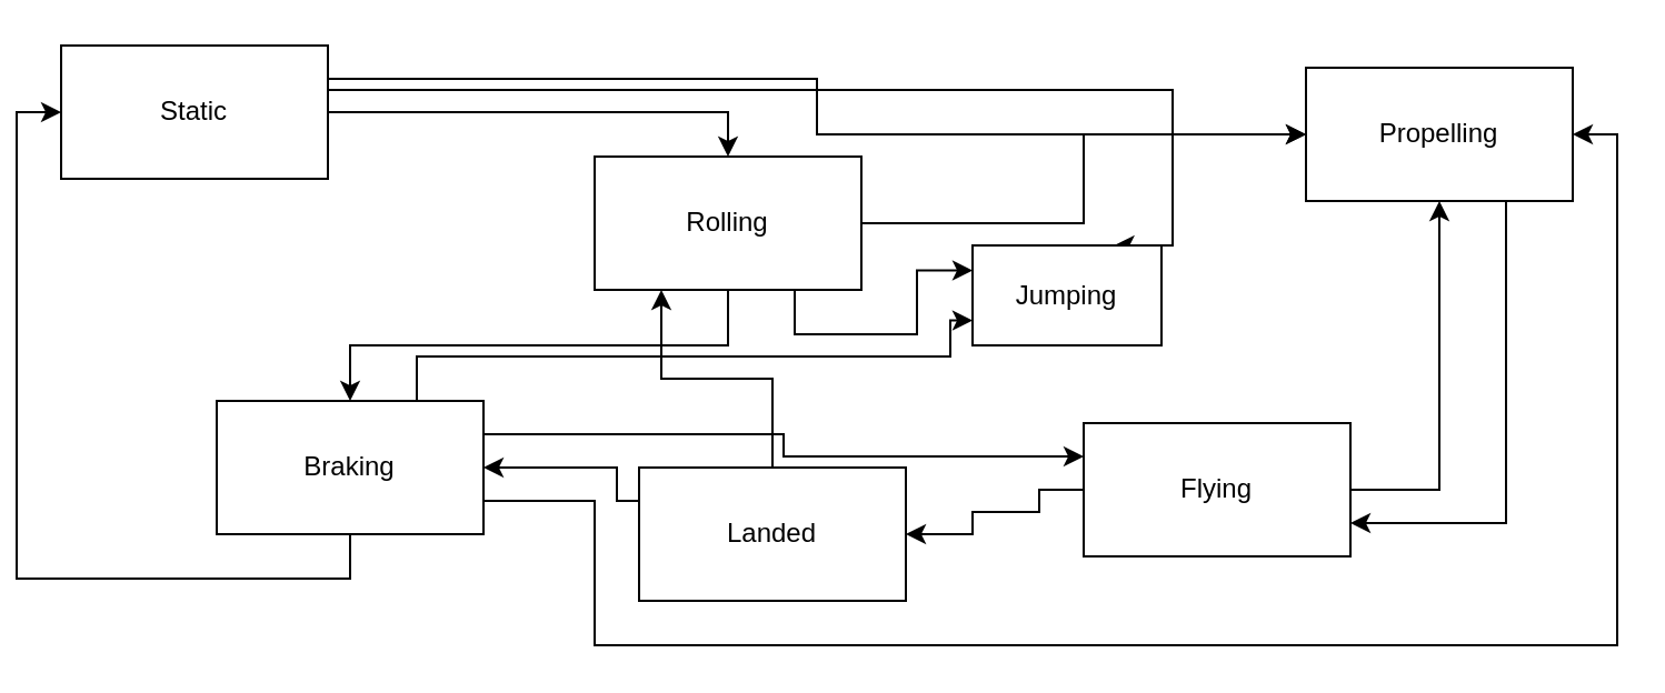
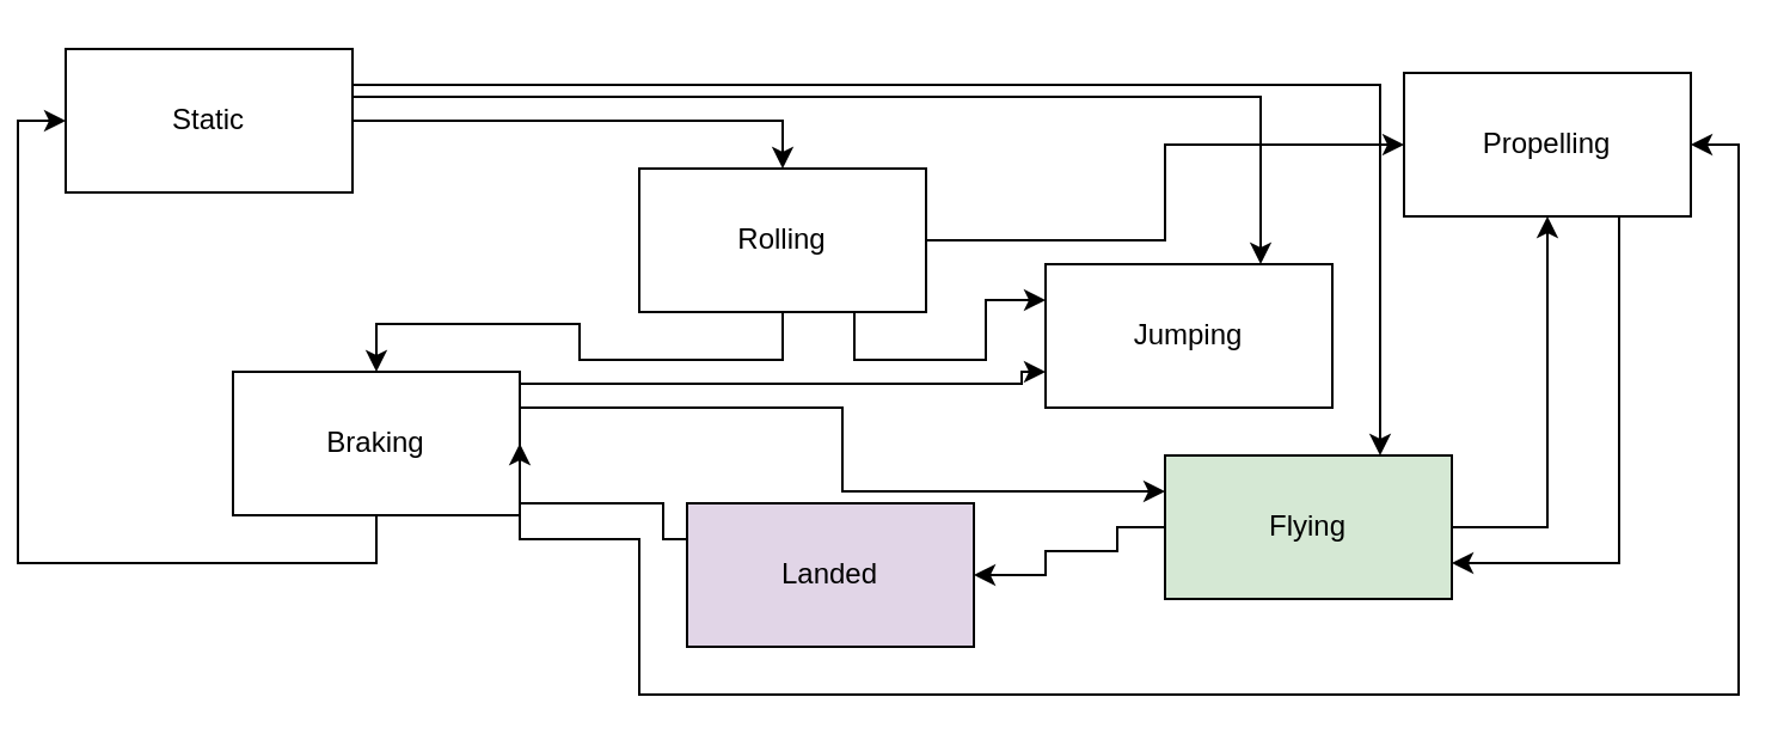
  <mxCell id="0" />
  <mxCell id="1" parent="0" />
  <mxCell id="2" style="edgeStyle=orthogonalEdgeStyle;rounded=0;orthogonalLoop=1;jettySize=auto;html=1;exitX=0.5;exitY=1;exitDx=0;exitDy=0;entryX=0.5;entryY=0;entryDx=0;entryDy=0;" edge="1" parent="1" source="5" target="12"><mxGeometry relative="1" as="geometry" /></mxCell>
  <mxCell id="3" style="edgeStyle=orthogonalEdgeStyle;rounded=0;orthogonalLoop=1;jettySize=auto;html=1;exitX=1;exitY=0.5;exitDx=0;exitDy=0;entryX=0;entryY=0.5;entryDx=0;entryDy=0;" edge="1" parent="1" source="5" target="7"><mxGeometry relative="1" as="geometry" /></mxCell>
  <mxCell id="4" style="edgeStyle=orthogonalEdgeStyle;rounded=0;orthogonalLoop=1;jettySize=auto;html=1;exitX=0.75;exitY=1;exitDx=0;exitDy=0;entryX=0;entryY=0.25;entryDx=0;entryDy=0;" edge="1" parent="1" source="5" target="23"><mxGeometry relative="1" as="geometry" /></mxCell>
  <mxCell id="5" value="Rolling" style="whiteSpace=wrap;html=1;" vertex="1" parent="1"><mxGeometry x="260" y="70" width="120" height="60" as="geometry" /></mxCell>
  <mxCell id="6" style="edgeStyle=orthogonalEdgeStyle;rounded=0;orthogonalLoop=1;jettySize=auto;html=1;exitX=0.75;exitY=1;exitDx=0;exitDy=0;entryX=1;entryY=0.75;entryDx=0;entryDy=0;" edge="1" parent="1" source="7" target="15"><mxGeometry relative="1" as="geometry" /></mxCell>
  <mxCell id="7" value="Propelling" style="whiteSpace=wrap;html=1;" vertex="1" parent="1"><mxGeometry x="580" y="30" width="120" height="60" as="geometry" /></mxCell>
  <mxCell id="8" style="edgeStyle=orthogonalEdgeStyle;rounded=0;orthogonalLoop=1;jettySize=auto;html=1;exitX=0.5;exitY=1;exitDx=0;exitDy=0;entryX=0;entryY=0.5;entryDx=0;entryDy=0;" edge="1" parent="1" source="12" target="19"><mxGeometry relative="1" as="geometry" /></mxCell>
  <mxCell id="9" style="edgeStyle=orthogonalEdgeStyle;rounded=0;orthogonalLoop=1;jettySize=auto;html=1;exitX=1;exitY=0.25;exitDx=0;exitDy=0;entryX=0;entryY=0.25;entryDx=0;entryDy=0;" edge="1" parent="1" source="12" target="15"><mxGeometry relative="1" as="geometry" /></mxCell>
  <mxCell id="10" style="edgeStyle=orthogonalEdgeStyle;rounded=0;orthogonalLoop=1;jettySize=auto;html=1;exitX=1;exitY=0.75;exitDx=0;exitDy=0;entryX=1;entryY=0.5;entryDx=0;entryDy=0;" edge="1" parent="1" source="12" target="7"><mxGeometry relative="1" as="geometry"><Array as="points"><mxPoint x="260" y="225" /><mxPoint x="260" y="290" /><mxPoint x="720" y="290" /><mxPoint x="720" y="60" /></Array></mxGeometry></mxCell>
  <mxCell id="11" style="edgeStyle=orthogonalEdgeStyle;rounded=0;orthogonalLoop=1;jettySize=auto;html=1;exitX=0.75;exitY=0;exitDx=0;exitDy=0;entryX=0;entryY=0.75;entryDx=0;entryDy=0;" edge="1" parent="1" source="12" target="23"><mxGeometry relative="1" as="geometry"><Array as="points"><mxPoint x="180" y="160" /><mxPoint x="420" y="160" /></Array></mxGeometry></mxCell>
- <mxCell id="12" value="Braking" style="whiteSpace=wrap;html=1;" vertex="1" parent="1"><mxGeometry x="90" y="180" width="120" height="60" as="geometry" /></mxCell>
+ <mxCell id="12" value="Braking" style="whiteSpace=wrap;html=1;" vertex="1" parent="1"><mxGeometry x="90" y="155" width="120" height="60" as="geometry" /></mxCell>
  <mxCell id="13" style="edgeStyle=orthogonalEdgeStyle;rounded=0;orthogonalLoop=1;jettySize=auto;html=1;exitX=1;exitY=0.5;exitDx=0;exitDy=0;entryX=0.5;entryY=1;entryDx=0;entryDy=0;" edge="1" parent="1" source="15" target="7"><mxGeometry relative="1" as="geometry" /></mxCell>
  <mxCell id="14" style="edgeStyle=orthogonalEdgeStyle;rounded=0;orthogonalLoop=1;jettySize=auto;html=1;exitX=0;exitY=0.5;exitDx=0;exitDy=0;entryX=1;entryY=0.5;entryDx=0;entryDy=0;" edge="1" parent="1" source="15" target="22"><mxGeometry relative="1" as="geometry"><Array as="points"><mxPoint x="460" y="230" /><mxPoint x="430" y="230" /><mxPoint x="430" y="240" /></Array></mxGeometry></mxCell>
- <mxCell id="15" value="Flying" style="whiteSpace=wrap;html=1;" vertex="1" parent="1"><mxGeometry x="480" y="190" width="120" height="60" as="geometry" /></mxCell>
+ <mxCell id="15" value="Flying" style="whiteSpace=wrap;html=1;fillColor=#d5e8d4;" vertex="1" parent="1"><mxGeometry x="480" y="190" width="120" height="60" as="geometry" /></mxCell>
  <mxCell id="16" style="edgeStyle=orthogonalEdgeStyle;rounded=0;orthogonalLoop=1;jettySize=auto;html=1;exitX=1;exitY=0.5;exitDx=0;exitDy=0;entryX=0.5;entryY=0;entryDx=0;entryDy=0;" edge="1" parent="1" source="19" target="5"><mxGeometry relative="1" as="geometry" /></mxCell>
- <mxCell id="17" style="edgeStyle=orthogonalEdgeStyle;rounded=0;orthogonalLoop=1;jettySize=auto;html=1;exitX=1;exitY=0.25;exitDx=0;exitDy=0;" edge="1" parent="1" source="19" target="7"><mxGeometry relative="1" as="geometry" /></mxCell>
+ <mxCell id="17" style="edgeStyle=orthogonalEdgeStyle;rounded=0;orthogonalLoop=1;jettySize=auto;html=1;exitX=1;exitY=0.25;exitDx=0;exitDy=0;entryX=0.75;entryY=0;entryDx=0;entryDy=0;" edge="1" parent="1" source="19" target="15"><mxGeometry relative="1" as="geometry" /></mxCell>
  <mxCell id="18" style="edgeStyle=orthogonalEdgeStyle;rounded=0;orthogonalLoop=1;jettySize=auto;html=1;exitX=1;exitY=0.75;exitDx=0;exitDy=0;entryX=0.75;entryY=0;entryDx=0;entryDy=0;" edge="1" parent="1" source="19" target="23"><mxGeometry relative="1" as="geometry"><Array as="points"><mxPoint x="140" y="40" /><mxPoint x="520" y="40" /></Array></mxGeometry></mxCell>
  <mxCell id="19" value="Static" style="whiteSpace=wrap;html=1;" vertex="1" parent="1"><mxGeometry x="20" y="20" width="120" height="60" as="geometry" /></mxCell>
  <mxCell id="20" style="edgeStyle=orthogonalEdgeStyle;rounded=0;orthogonalLoop=1;jettySize=auto;html=1;exitX=0;exitY=0.25;exitDx=0;exitDy=0;entryX=1;entryY=0.5;entryDx=0;entryDy=0;" edge="1" parent="1" source="22" target="12"><mxGeometry relative="1" as="geometry"><Array as="points"><mxPoint x="270" y="225" /><mxPoint x="270" y="210" /></Array></mxGeometry></mxCell>
- <mxCell id="21" style="edgeStyle=orthogonalEdgeStyle;rounded=0;orthogonalLoop=1;jettySize=auto;html=1;exitX=0.5;exitY=0;exitDx=0;exitDy=0;entryX=0.25;entryY=1;entryDx=0;entryDy=0;" edge="1" parent="1" source="22" target="5"><mxGeometry relative="1" as="geometry" /></mxCell>
- <mxCell id="22" value="Landed" style="whiteSpace=wrap;html=1;" vertex="1" parent="1"><mxGeometry x="280" y="210" width="120" height="60" as="geometry" /></mxCell>
- <mxCell id="23" value="Jumping" style="whiteSpace=wrap;html=1;" vertex="1" parent="1"><mxGeometry x="430" y="110" width="85" height="45" as="geometry" /></mxCell>
+ <mxCell id="22" value="Landed" style="whiteSpace=wrap;html=1;fillColor=#e1d5e7;" vertex="1" parent="1"><mxGeometry x="280" y="210" width="120" height="60" as="geometry" /></mxCell>
+ <mxCell id="23" value="Jumping" style="whiteSpace=wrap;html=1;" vertex="1" parent="1"><mxGeometry x="430" y="110" width="120" height="60" as="geometry" /></mxCell>
